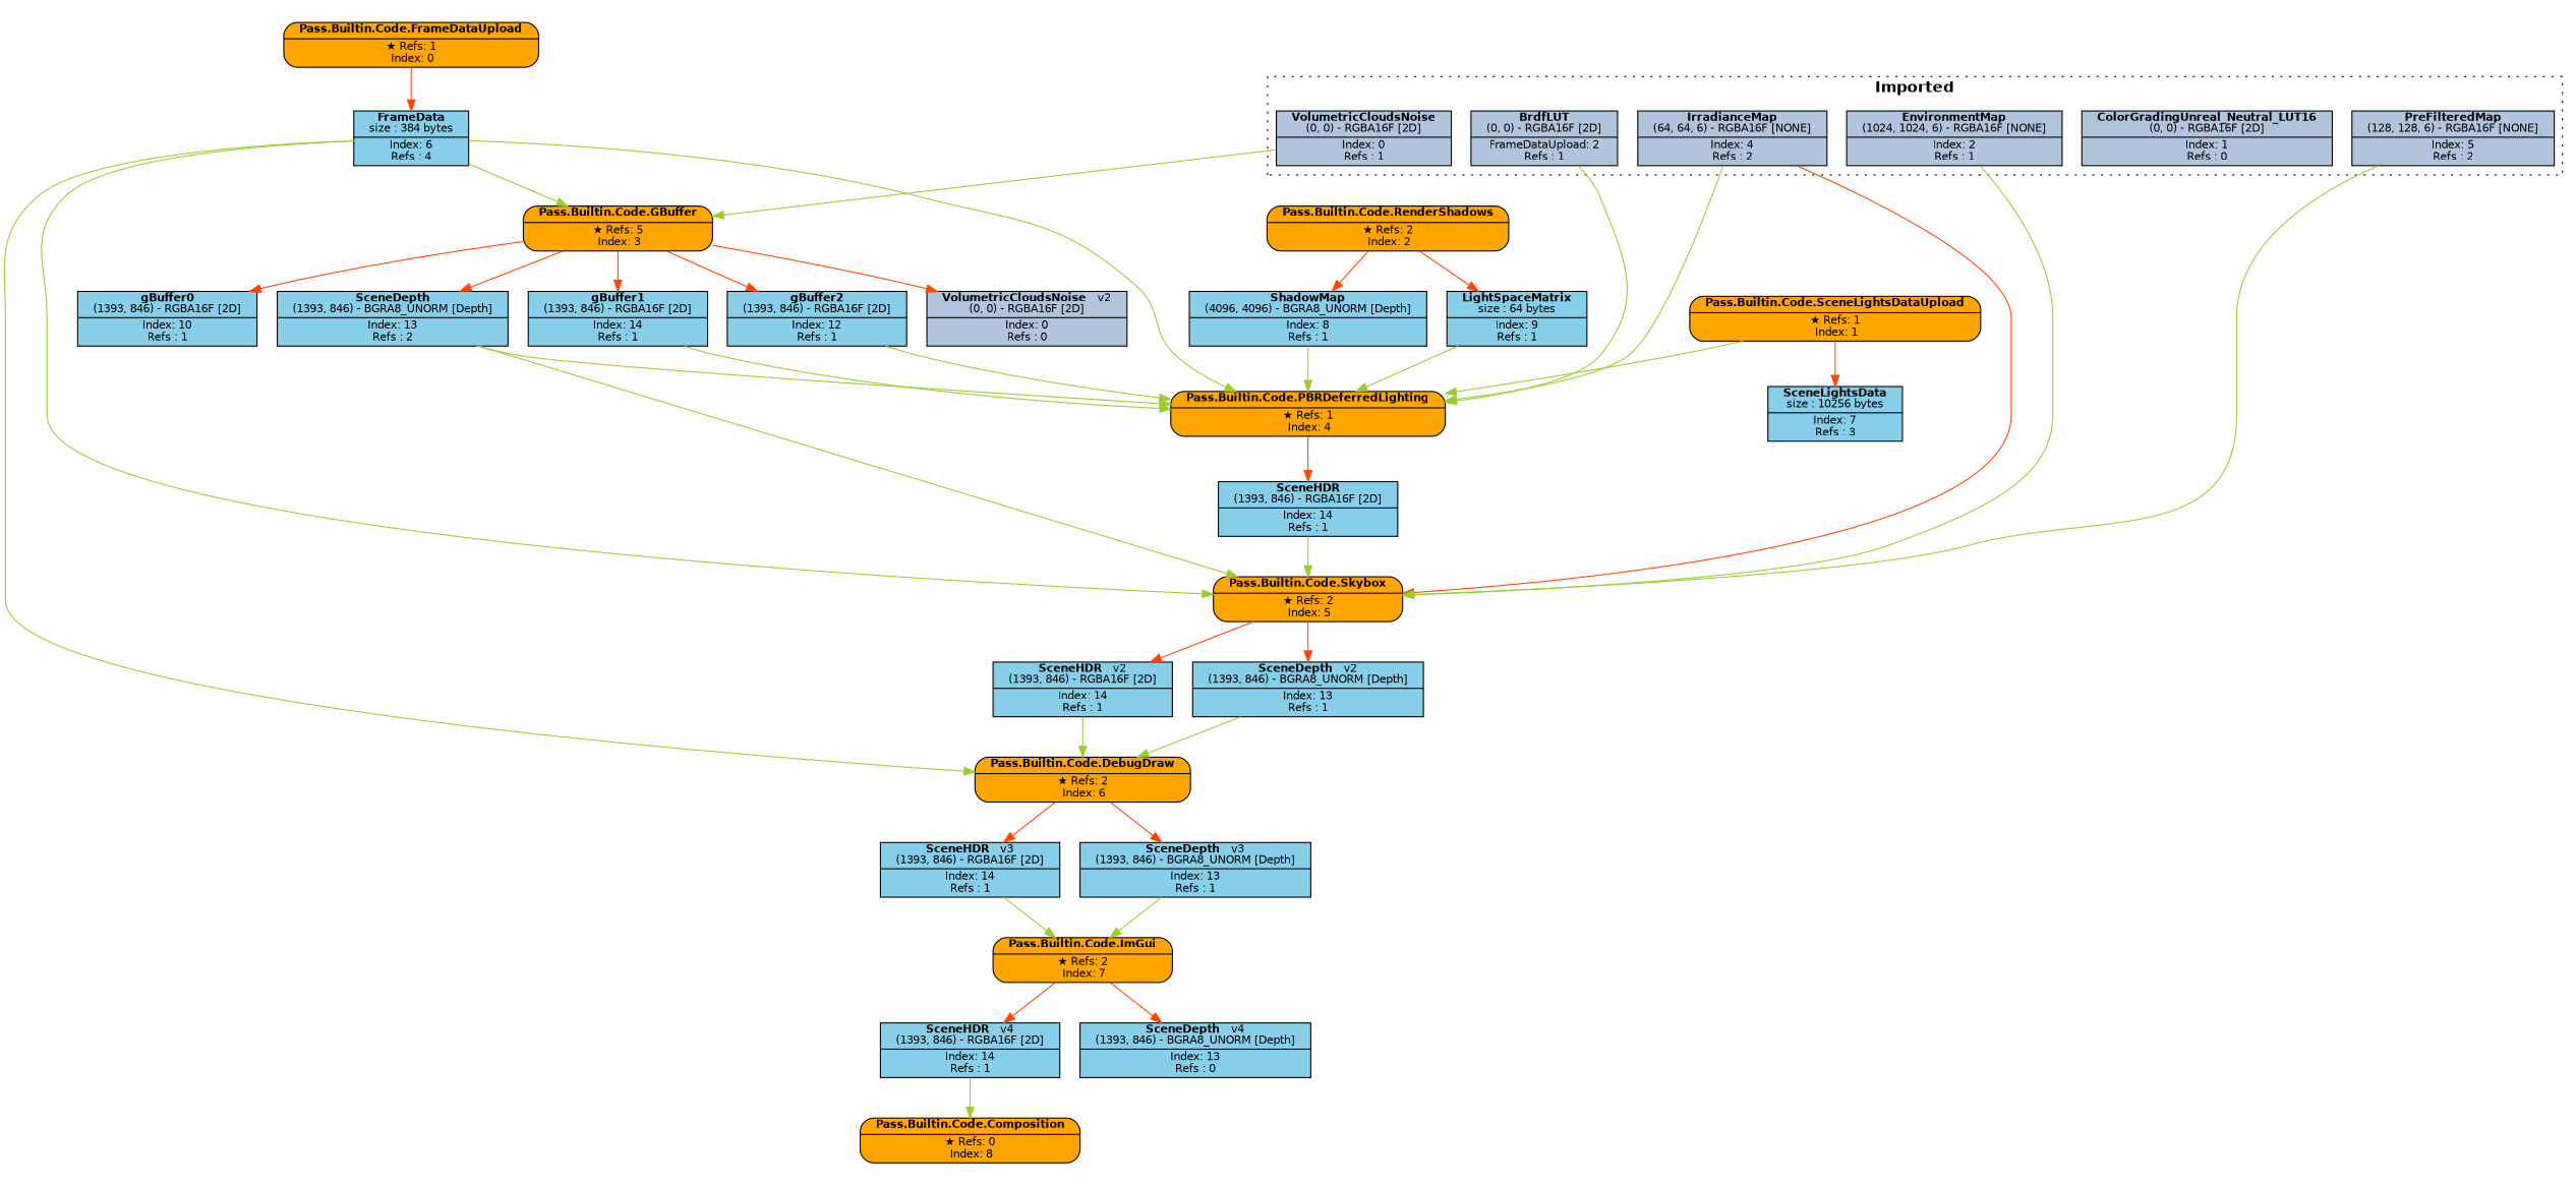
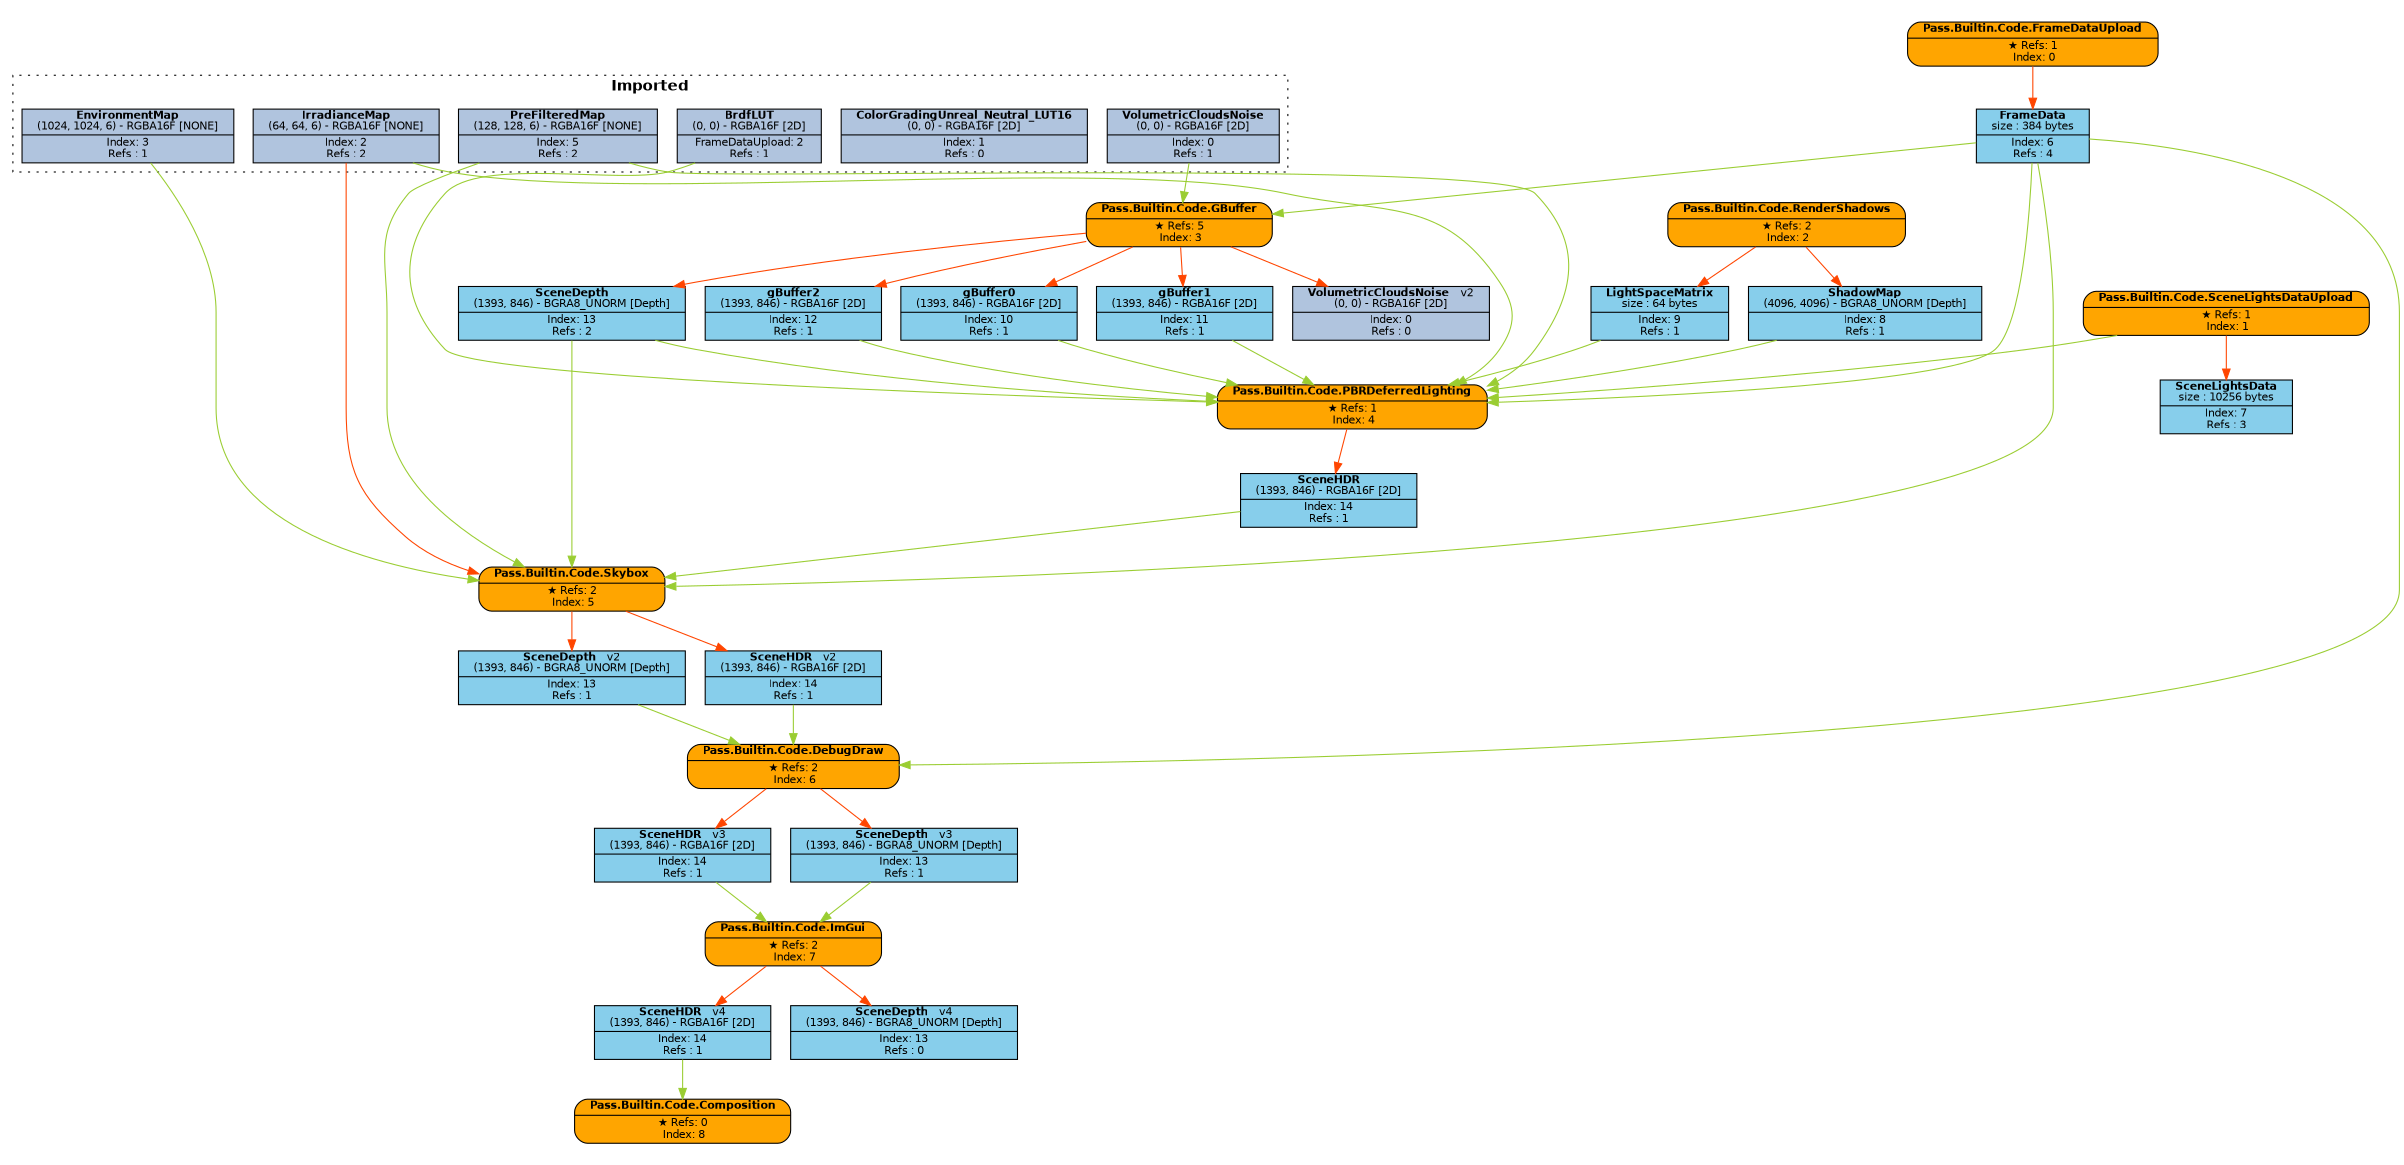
  digraph {
    ordering=out
    rankdir=TB
    splines=spline
    style=invis
    node [fillcolor=skyblue fontname=helvetica fontsize=10 margin="0.2,0.03" shape=record style=filled]
    edge [color=olivedrab3]
    n1 [fillcolor=orange label=<{ {<B>Pass.Builtin.Code.FrameDataUpload</B>} | {&#x2605; Refs: 1<BR/> Index: 0} }> style="rounded,filled"]
    n2 [label=<{ {<B>FrameData</B><BR/>size : 384 bytes} | {Index: 6<BR/>Refs : 4} }>]
    n3 [fillcolor=orange label=<{ {<B>Pass.Builtin.Code.SceneLightsDataUpload</B>} | {&#x2605; Refs: 1<BR/> Index: 1} }> style="rounded,filled"]
    n4 [label=<{ {<B>SceneLightsData</B><BR/>size : 10256 bytes} | {Index: 7<BR/>Refs : 3} }>]
    n5 [fillcolor=orange label=<{ {<B>Pass.Builtin.Code.RenderShadows</B>} | {&#x2605; Refs: 2<BR/> Index: 2} }> style="rounded,filled"]
    n6 [label=<{ {<B>ShadowMap</B><BR/>(4096, 4096) - BGRA8_UNORM [Depth]} | {Index: 8<BR/>Refs : 1} }>]
    n7 [label=<{ {<B>LightSpaceMatrix</B><BR/>size : 64 bytes} | {Index: 9<BR/>Refs : 1} }>]
    n8 [fillcolor=orange label=<{ {<B>Pass.Builtin.Code.GBuffer</B>} | {&#x2605; Refs: 5<BR/> Index: 3} }> style="rounded,filled"]
    n9 [label=<{ {<B>gBuffer0</B><BR/>(1393, 846) - RGBA16F [2D]} | {Index: 10<BR/>Refs : 1} }>]
-   n10 [label=<{ {<B>gBuffer1</B><BR/>(1393, 846) - RGBA16F [2D]} | {Index: 14<BR/>Refs : 1} }>]
+   n10 [label=<{ {<B>gBuffer1</B><BR/>(1393, 846) - RGBA16F [2D]} | {Index: 11<BR/>Refs : 1} }>]
    n11 [label=<{ {<B>gBuffer2</B><BR/>(1393, 846) - RGBA16F [2D]} | {Index: 12<BR/>Refs : 1} }>]
    n12 [label=<{ {<B>SceneDepth</B><BR/>(1393, 846) - BGRA8_UNORM [Depth]} | {Index: 13<BR/>Refs : 2} }>]
    n13 [fillcolor=orange label=<{ {<B>Pass.Builtin.Code.PBRDeferredLighting</B>} | {&#x2605; Refs: 1<BR/> Index: 4} }> style="rounded,filled"]
    n14 [label=<{ {<B>SceneHDR</B><BR/>(1393, 846) - RGBA16F [2D]} | {Index: 14<BR/>Refs : 1} }>]
    n15 [fillcolor=orange label=<{ {<B>Pass.Builtin.Code.Skybox</B>} | {&#x2605; Refs: 2<BR/> Index: 5} }> style="rounded,filled"]
    n16 [fillcolor=orange label=<{ {<B>Pass.Builtin.Code.DebugDraw</B>} | {&#x2605; Refs: 2<BR/> Index: 6} }> style="rounded,filled"]
    n17 [fillcolor=orange label=<{ {<B>Pass.Builtin.Code.ImGui</B>} | {&#x2605; Refs: 2<BR/> Index: 7} }> style="rounded,filled"]
    n18 [fillcolor=orange label=<{ {<B>Pass.Builtin.Code.Composition</B>} | {&#x2605; Refs: 0<BR/> Index: 8} }> style="rounded,filled"]
    n19 [fillcolor=lightsteelblue label=<{ {<B>VolumetricCloudsNoise</B><BR/>(0, 0) - RGBA16F [2D]} | {Index: 0<BR/>Refs : 1} }>]
    n20 [fillcolor=lightsteelblue label=<{ {<B>ColorGradingUnreal_Neutral_LUT16</B><BR/>(0, 0) - RGBA16F [2D]} | {Index: 1<BR/>Refs : 0} }>]
    n21 [fillcolor=lightsteelblue label=<{ {<B>BrdfLUT</B><BR/>(0, 0) - RGBA16F [2D]} | {FrameDataUpload: 2<BR/>Refs : 1} }>]
-   n22 [fillcolor=lightsteelblue label=<{ {<B>EnvironmentMap</B><BR/>(1024, 1024, 6) - RGBA16F [NONE]} | {Index: 2<BR/>Refs : 1} }>]
-   n23 [fillcolor=lightsteelblue label=<{ {<B>IrradianceMap</B><BR/>(64, 64, 6) - RGBA16F [NONE]} | {Index: 4<BR/>Refs : 2} }>]
+   n22 [fillcolor=lightsteelblue label=<{ {<B>EnvironmentMap</B><BR/>(1024, 1024, 6) - RGBA16F [NONE]} | {Index: 3<BR/>Refs : 1} }>]
+   n23 [fillcolor=lightsteelblue label=<{ {<B>IrradianceMap</B><BR/>(64, 64, 6) - RGBA16F [NONE]} | {Index: 2<BR/>Refs : 2} }>]
    n24 [fillcolor=lightsteelblue label=<{ {<B>PreFilteredMap</B><BR/>(128, 128, 6) - RGBA16F [NONE]} | {Index: 5<BR/>Refs : 2} }>]
    n25 [fillcolor=lightsteelblue label=<{ {<B>VolumetricCloudsNoise</B>   <FONT>v2</FONT><BR/>(0, 0) - RGBA16F [2D]} | {Index: 0<BR/>Refs : 0} }>]
    n26 [label=<{ {<B>SceneHDR</B>   <FONT>v2</FONT><BR/>(1393, 846) - RGBA16F [2D]} | {Index: 14<BR/>Refs : 1} }>]
    n27 [label=<{ {<B>SceneDepth</B>   <FONT>v2</FONT><BR/>(1393, 846) - BGRA8_UNORM [Depth]} | {Index: 13<BR/>Refs : 1} }>]
    n28 [label=<{ {<B>SceneHDR</B>   <FONT>v3</FONT><BR/>(1393, 846) - RGBA16F [2D]} | {Index: 14<BR/>Refs : 1} }>]
    n29 [label=<{ {<B>SceneDepth</B>   <FONT>v3</FONT><BR/>(1393, 846) - BGRA8_UNORM [Depth]} | {Index: 13<BR/>Refs : 1} }>]
    n30 [label=<{ {<B>SceneHDR</B>   <FONT>v4</FONT><BR/>(1393, 846) - RGBA16F [2D]} | {Index: 14<BR/>Refs : 1} }>]
    n31 [label=<{ {<B>SceneDepth</B>   <FONT>v4</FONT><BR/>(1393, 846) - BGRA8_UNORM [Depth]} | {Index: 13<BR/>Refs : 0} }>]
    subgraph cluster_1 {
      n1
      n2
    }
    subgraph cluster_2 {
      n3
      n4
    }
    subgraph cluster_3 {
      n5
      n6
      n7
    }
    subgraph cluster_4 {
      n8
      n9
      n10
      n11
      n12
    }
    subgraph cluster_5 {
      n13
      n14
    }
    subgraph cluster_6 {
      n15
    }
    subgraph cluster_7 {
      n16
    }
    subgraph cluster_8 {
      n17
    }
    subgraph cluster_9 {
      n18
    }
    subgraph cluster_10 {
      fontname=helvetica
      label=< <B>Imported</B> >
      style=dotted
      n19
      n20
      n21
      n22
      n23
      n24
    }
    n1 -> n2 [color=orangered]
    n2 -> n8
    n2 -> n13
    n2 -> n15
    n2 -> n16
    n3 -> n4 [color=orangered]
    n3 -> n13
    n5 -> n6 [color=orangered]
    n5 -> n7 [color=orangered]
    n6 -> n13
    n7 -> n13
    n8 -> n9 [color=orangered]
    n8 -> n10 [color=orangered]
    n8 -> n11 [color=orangered]
    n8 -> n12 [color=orangered]
    n8 -> n25 [color=orangered]
+   n9 -> n13
    n10 -> n13
    n11 -> n13
    n12 -> n13
    n12 -> n15
    n13 -> n14 [color=orangered]
    n14 -> n15
    n15 -> n26 [color=orangered]
    n15 -> n27 [color=orangered]
    n16 -> n28 [color=orangered]
    n16 -> n29 [color=orangered]
    n17 -> n30 [color=orangered]
    n17 -> n31 [color=orangered]
    n19 -> n8
    n21 -> n13
    n22 -> n15
    n23 -> n13
    n23 -> n15 [color=orangered]
+   n24 -> n13
    n24 -> n15
    n26 -> n16
    n27 -> n16
    n28 -> n17
    n29 -> n17
    n30 -> n18
  }
